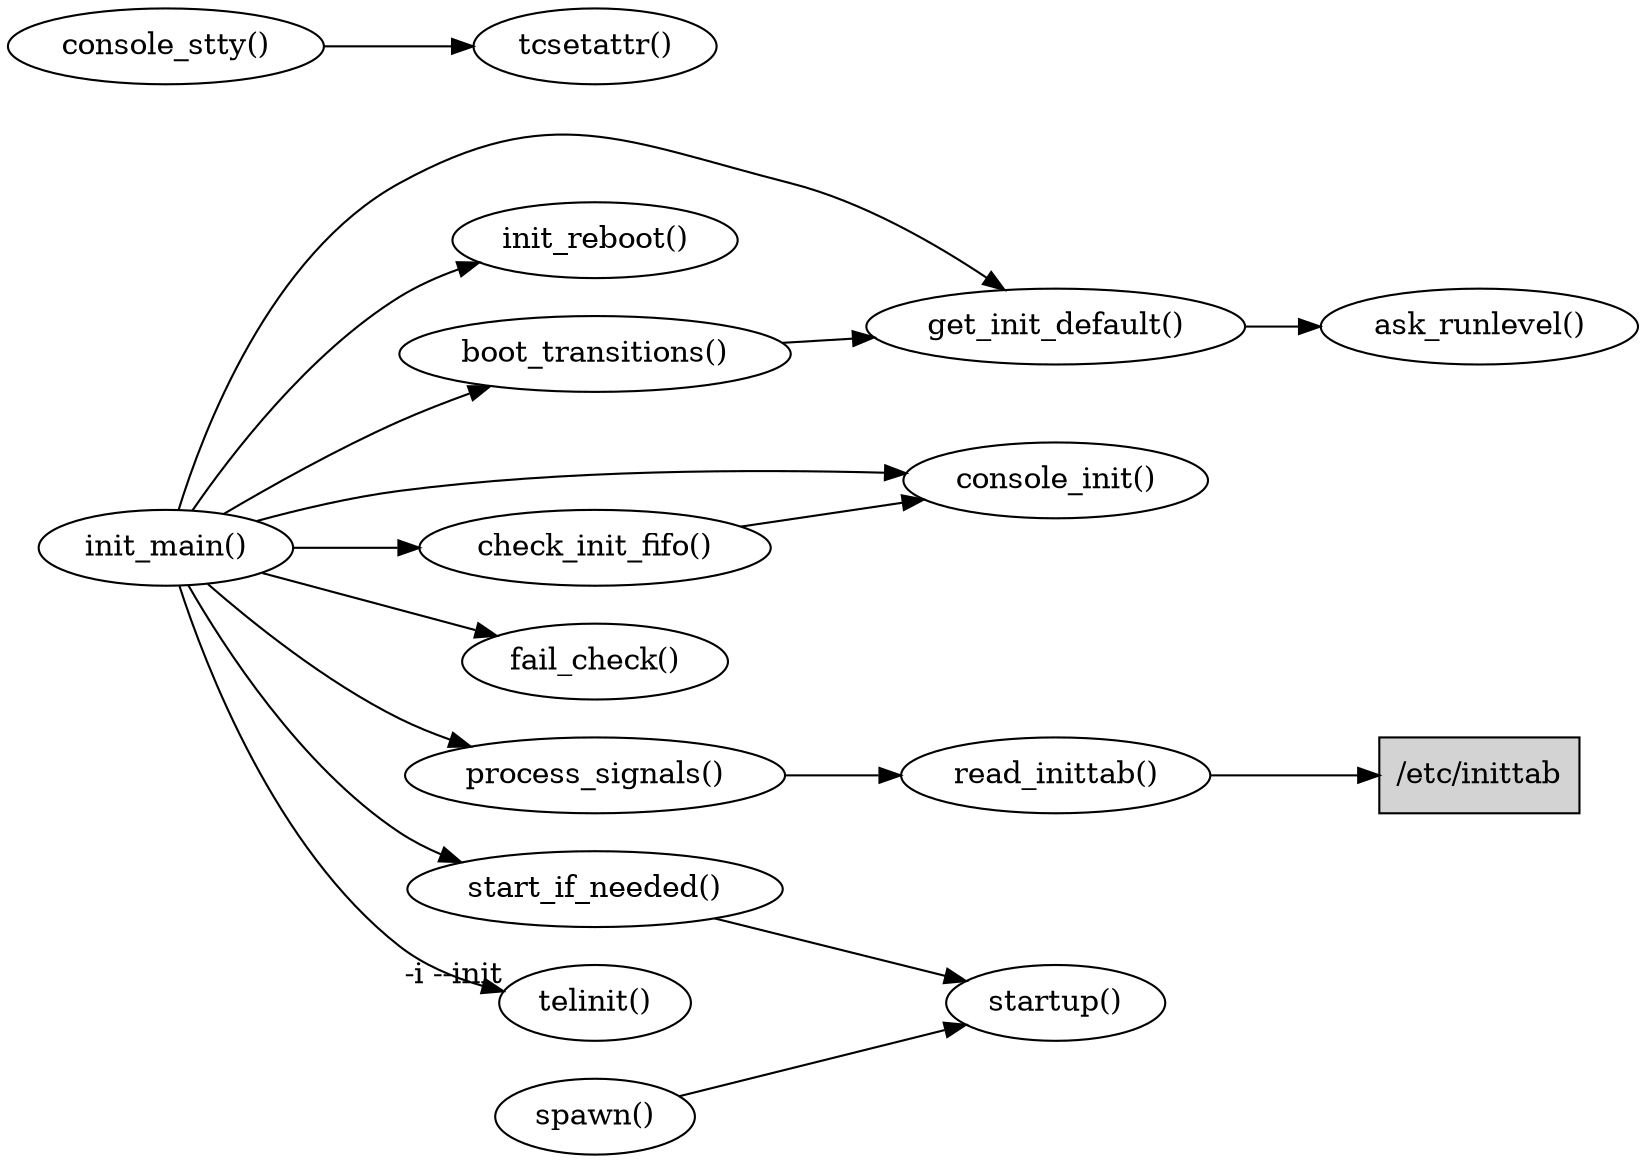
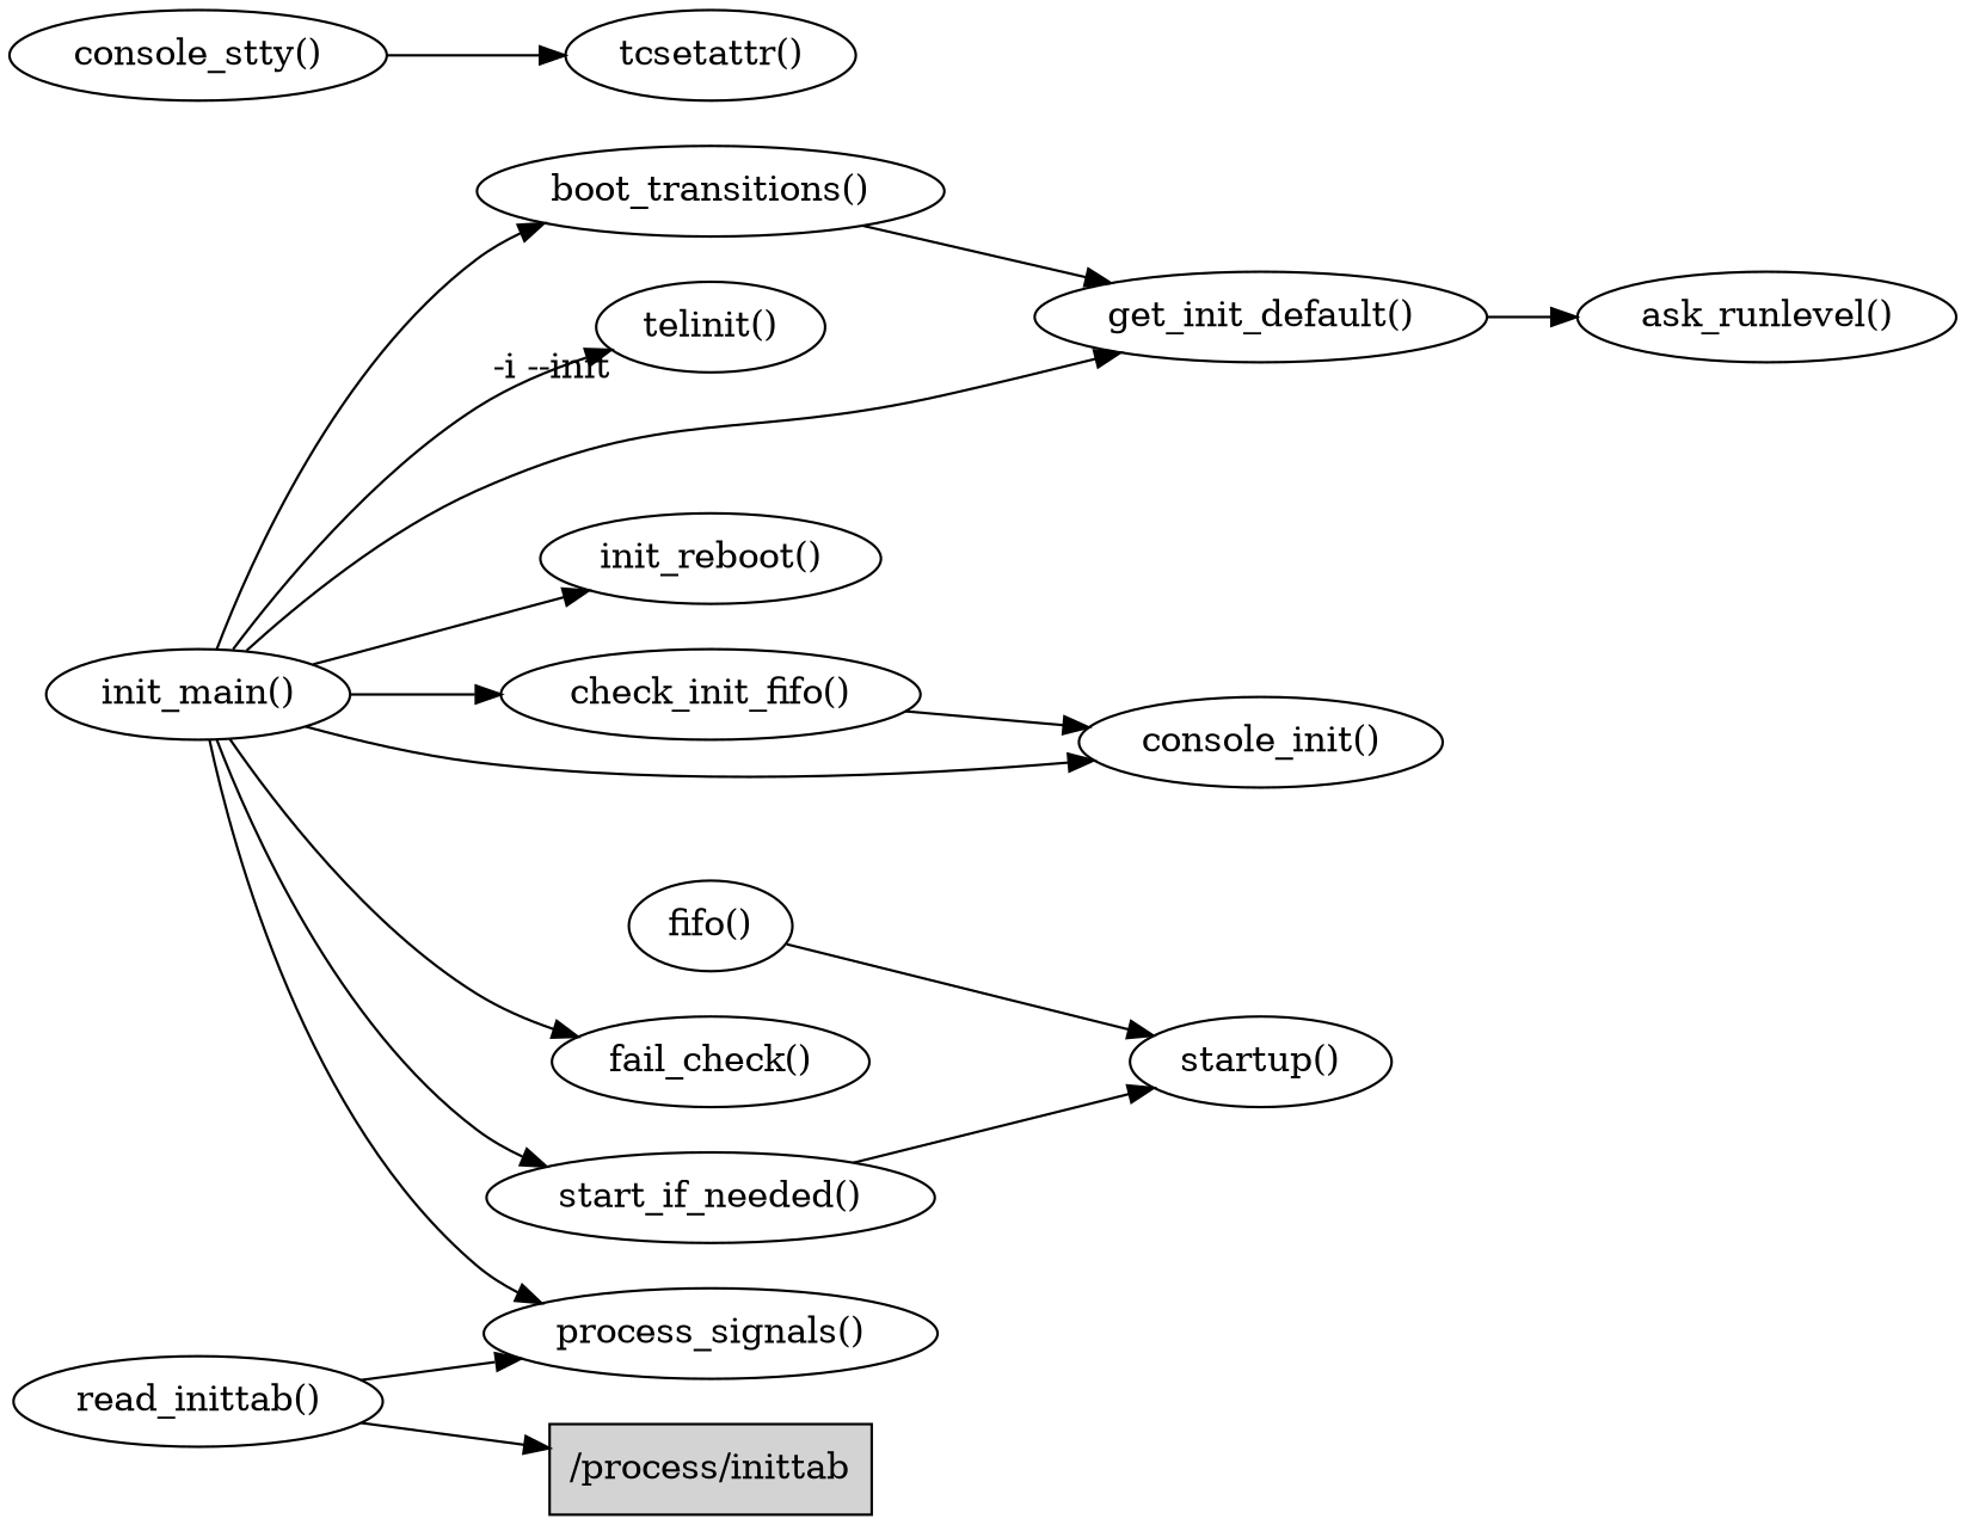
  digraph {
    rankdir=LR
    "init_main()"
    "init_reboot()"
    "console_init()"
    "boot_transitions()"
    "check_init_fifo()"
    "fail_check()"
    "process_signals()"
    "start_if_needed()"
    "telinit()"
    "get_init_default()"
    "console_stty()"
    "tcsetattr()"
    "read_inittab()"
    "startup()"
    "ask_runlevel()"
-   "/etc/inittab" [shape=box style=filled]
-   "spawn()"
+   "/etc/inittab" [shape=box style=filled label="/process/inittab"]
+   "spawn()" [label="fifo()"]
    "init_main()" -> "init_reboot()"
    "init_main()" -> "console_init()"
    "init_main()" -> "boot_transitions()"
    "init_main()" -> "check_init_fifo()"
    "init_main()" -> "fail_check()"
    "init_main()" -> "process_signals()"
    "init_main()" -> "start_if_needed()"
    "init_main()" -> "telinit()" [headlabel="-i --init"]
    "init_main()" -> "get_init_default()"
    "boot_transitions()" -> "get_init_default()"
    "check_init_fifo()" -> "console_init()"
-   "process_signals()" -> "read_inittab()"
+   "read_inittab()" -> "process_signals()"
    "start_if_needed()" -> "startup()"
    "get_init_default()" -> "ask_runlevel()"
    "console_stty()" -> "tcsetattr()"
    "read_inittab()" -> "/etc/inittab"
    "spawn()" -> "startup()"
  }
